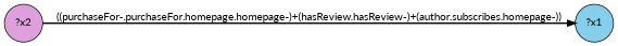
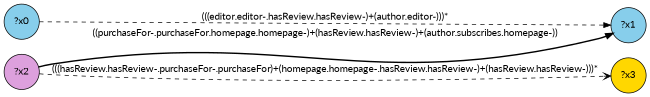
  digraph {
    fontname=Lato
    rankdir=LR
    node [fillcolor=skyblue fontname=Lato shape=circle style="filled,"]
    edge [arrowhead=normal fontname=Lato style=dashed]
+   n1 [label="?x0"]
    n2 [label="?x1" style=filled]
+   n3 [fillcolor=gold label="?x3"]
    n4 [fillcolor=plum label="?x2" style=filled]
+   n1 -> n2 [label="(((editor.editor-.hasReview.hasReview-)+(author.editor-)))*"]
    n4 -> n2 [label="((purchaseFor-.purchaseFor.homepage.homepage-)+(hasReview.hasReview-)+(author.subscribes.homepage-))" style=bold]
+   n4 -> n3 [arrowhead=vee label="(((hasReview.hasReview-.purchaseFor-.purchaseFor)+(homepage.homepage-.hasReview.hasReview-)+(hasReview.hasReview-)))*"]
  }
